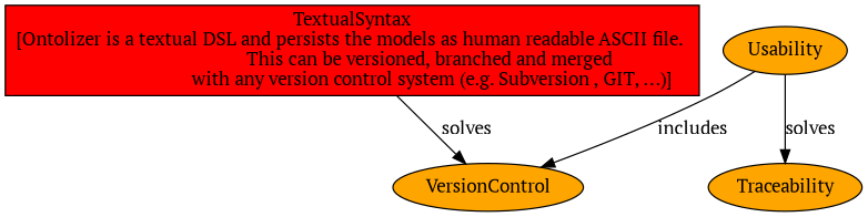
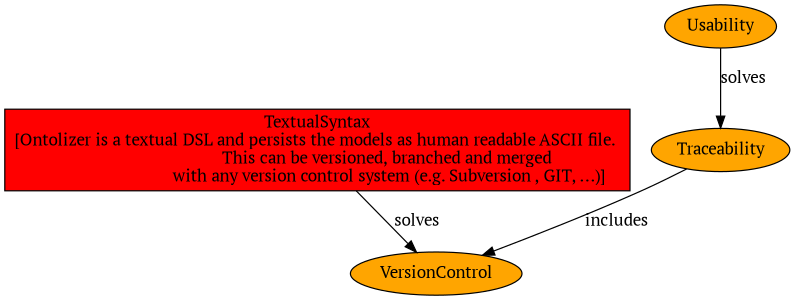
  digraph {
    fontname="PT Serif"
    node [fillcolor=orange fontname="PT Serif" shape=oval style=filled]
    edge [fontname="PT Serif"]
    n1 [fillcolor=red label="TextualSyntax\n[Ontolizer is a textual DSL and persists the models as human readable ASCII file. \n				This can be versioned, branched and merged \n				with any version control system (e.g. Subversion , GIT, ...)]" shape=rectangle]
    VersionControl
    Usability
    Traceability
    n1 -> VersionControl [label=solves]
-   Usability -> VersionControl [label=includes]
+   Traceability -> VersionControl [label=includes]
    Usability -> Traceability [label=solves]
  }
